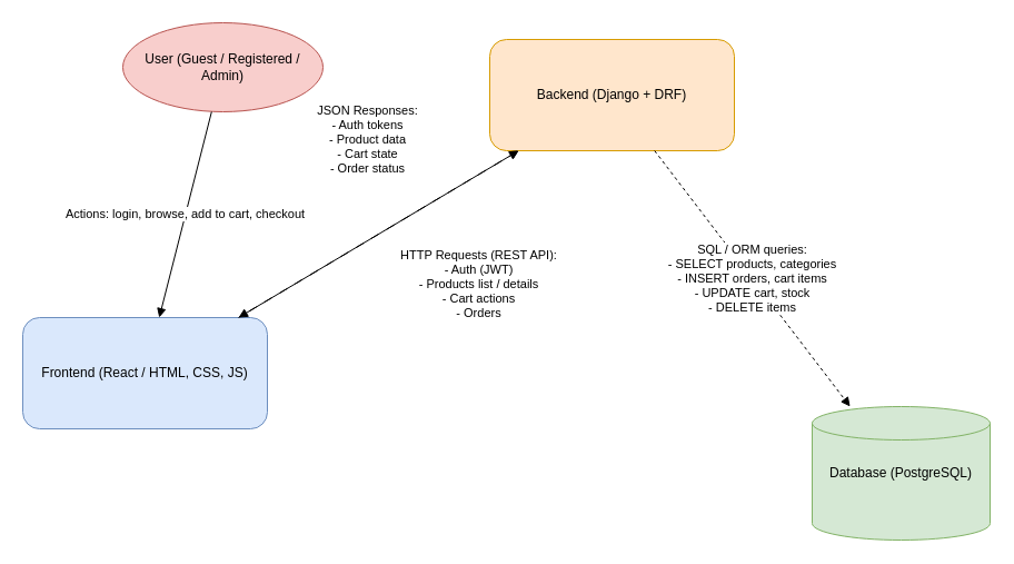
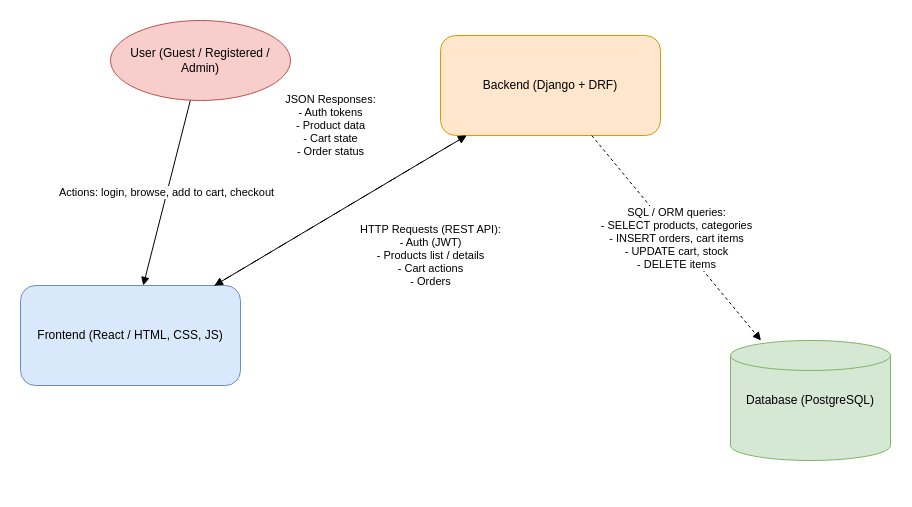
  <mxCell id="0" />
  <mxCell id="1" parent="0" />
  <mxCell id="2" value="User (Guest / Registered / Admin)" style="shape=ellipse;whiteSpace=wrap;fillColor=#f8cecc;strokeColor=#b85450;" parent="1" vertex="1"><mxGeometry x="110" y="20" width="180" height="80" as="geometry" /></mxCell>
  <mxCell id="3" value="Frontend (React / HTML, CSS, JS)" style="shape=rectangle;whiteSpace=wrap;rounded=1;fillColor=#dae8fc;strokeColor=#6c8ebf;" parent="1" vertex="1"><mxGeometry x="20" y="285" width="220" height="100" as="geometry" /></mxCell>
  <mxCell id="4" value="Backend (Django + DRF)" style="shape=rectangle;whiteSpace=wrap;rounded=1;fillColor=#ffe6cc;strokeColor=#d79b00;" parent="1" vertex="1"><mxGeometry x="440" y="35" width="220" height="100" as="geometry" /></mxCell>
- <mxCell id="5" value="Database (PostgreSQL)" style="shape=cylinder3;whiteSpace=wrap;fillColor=#d5e8d4;strokeColor=#82b366;" parent="1" vertex="1"><mxGeometry x="730" y="365" width="160" height="120" as="geometry" /></mxCell>
+ <mxCell id="5" value="Database (PostgreSQL)" style="shape=cylinder3;whiteSpace=wrap;fillColor=#d5e8d4;strokeColor=#82b366;" parent="1" vertex="1"><mxGeometry x="730" y="340" width="160" height="120" as="geometry" /></mxCell>
  <mxCell id="6" value="Actions: login, browse, add to cart, checkout" style="endArrow=block;html=1;strokeColor=#000000;" parent="1" source="2" target="3" edge="1"><mxGeometry relative="1" as="geometry" /></mxCell>
  <mxCell id="7" value="HTTP Requests (REST API):&#10;- Auth (JWT)&#10;- Products list / details&#10;- Cart actions&#10;- Orders" style="endArrow=block;html=1;strokeColor=#000000;" parent="1" source="3" target="4" edge="1"><mxGeometry x="0.37" y="-85" relative="1" as="geometry"><mxPoint as="offset" /></mxGeometry></mxCell>
  <mxCell id="8" value="JSON Responses:&#10;- Auth tokens&#10;- Product data&#10;- Cart state&#10;- Order status" style="endArrow=block;html=1;strokeColor=#000000;dashed=1;dashPattern=8 8;startArrow=open;startFill=0;shadow=0;jumpStyle=none;" parent="1" source="4" target="3" edge="1"><mxGeometry x="-0.238" y="-78" relative="1" as="geometry"><mxPoint as="offset" /></mxGeometry></mxCell>
  <mxCell id="9" value="SQL / ORM queries:&#10;- SELECT products, categories&#10;- INSERT orders, cart items&#10;- UPDATE cart, stock&#10;- DELETE items" style="endArrow=block;html=1;strokeColor=#000000;dashed=1;" parent="1" source="4" target="5" edge="1"><mxGeometry relative="1" as="geometry" /></mxCell>
